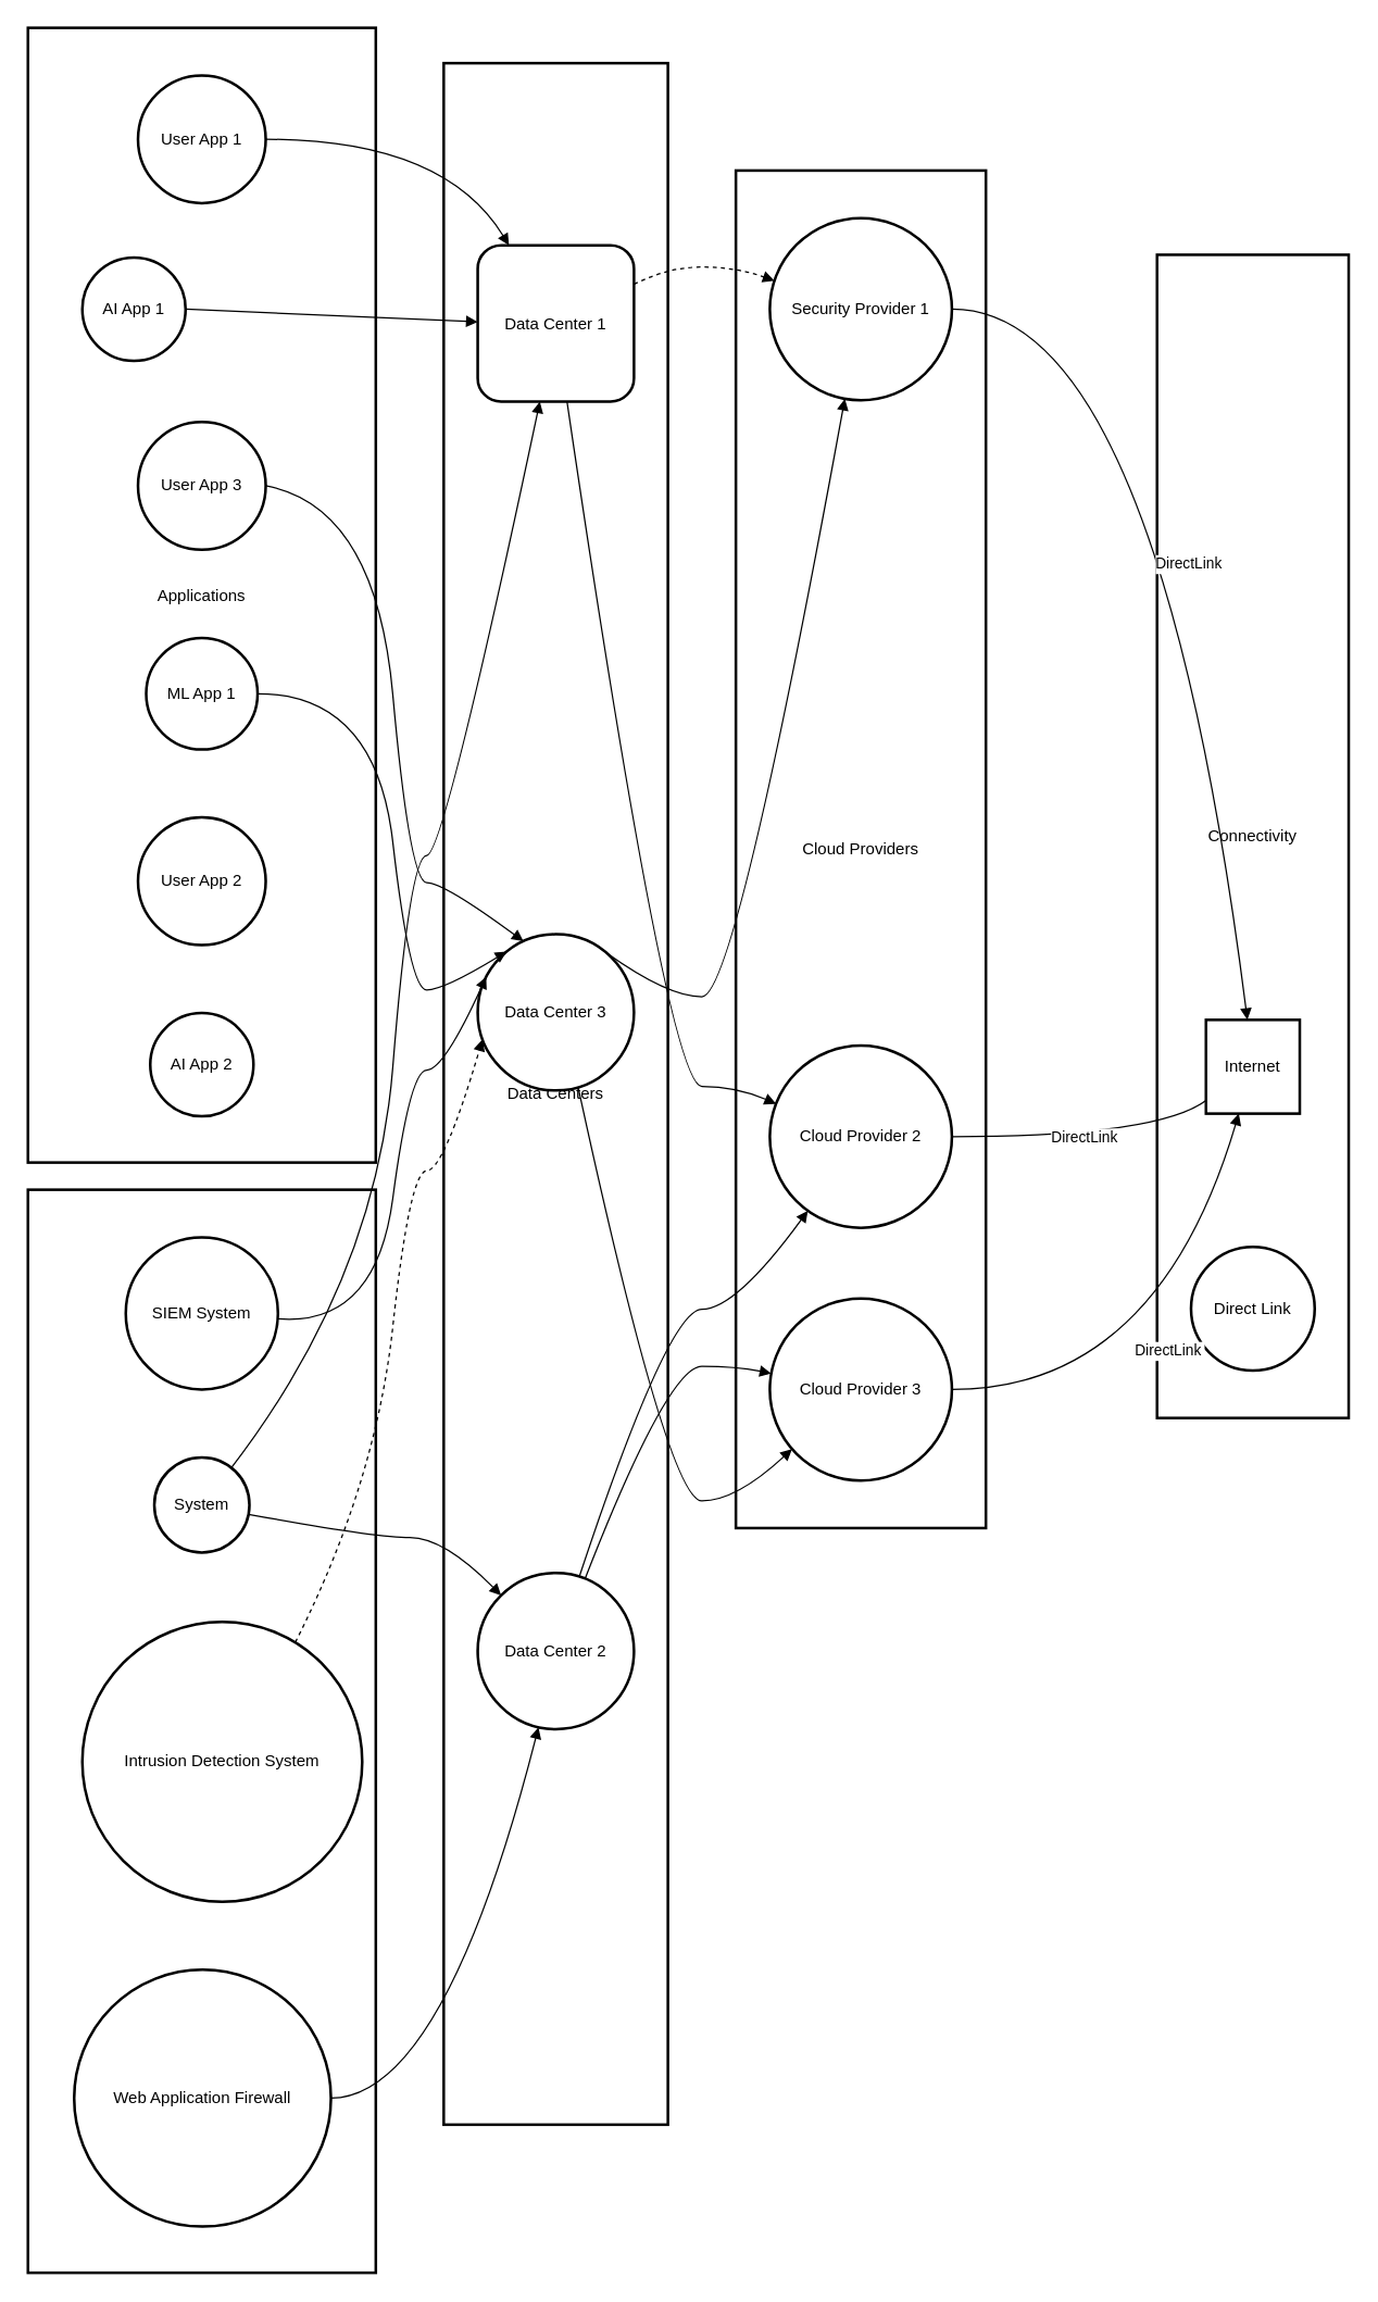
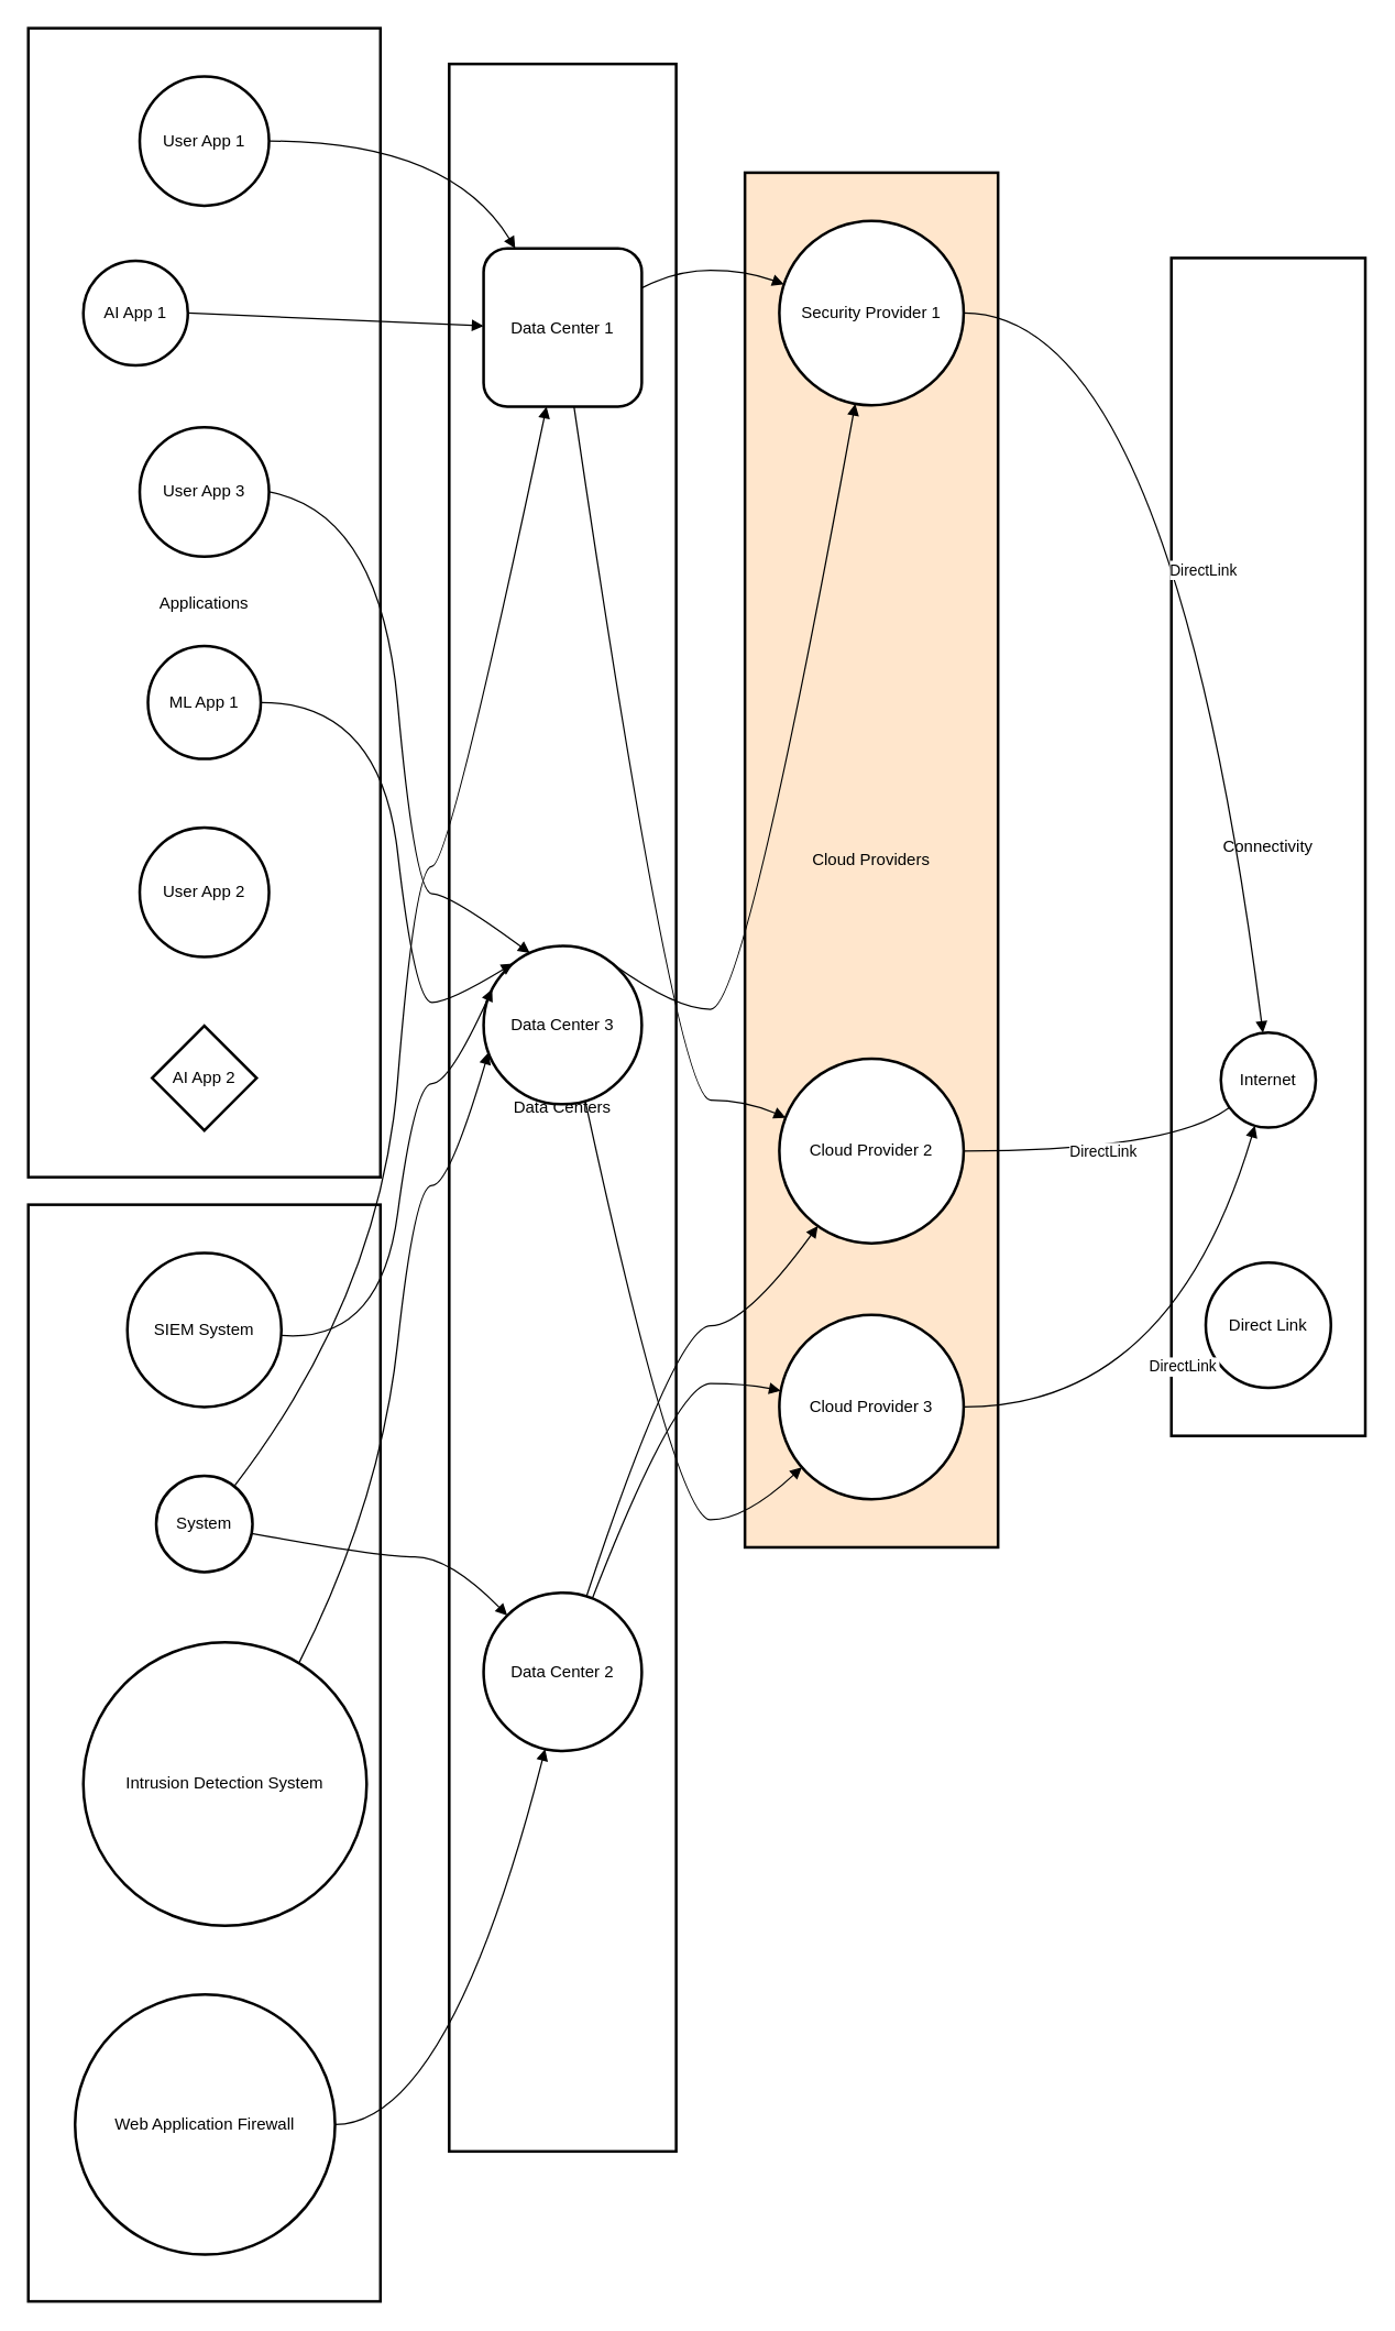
  <mxCell id="0" />
  <mxCell id="1" parent="0" />
  <mxCell id="2" value="Security" style="whiteSpace=wrap;strokeWidth=2;" vertex="1" parent="1"><mxGeometry x="20" y="875" width="256" height="797" as="geometry" /></mxCell>
  <mxCell id="3" value="Applications" style="whiteSpace=wrap;strokeWidth=2;" vertex="1" parent="1"><mxGeometry x="20" y="20" width="256" height="835" as="geometry" /></mxCell>
  <mxCell id="4" value="Connectivity" style="whiteSpace=wrap;strokeWidth=2;" vertex="1" parent="1"><mxGeometry x="851" y="187" width="141" height="856" as="geometry" /></mxCell>
- <mxCell id="5" value="Cloud Providers" style="whiteSpace=wrap;strokeWidth=2;" vertex="1" parent="1"><mxGeometry x="541" y="125" width="184" height="999" as="geometry" /></mxCell>
+ <mxCell id="5" value="Cloud Providers" style="whiteSpace=wrap;strokeWidth=2;fillColor=#ffe6cc;" vertex="1" parent="1"><mxGeometry x="541" y="125" width="184" height="999" as="geometry" /></mxCell>
  <mxCell id="6" value="Data Centers" style="whiteSpace=wrap;strokeWidth=2;" vertex="1" parent="1"><mxGeometry x="326" y="46" width="165" height="1517" as="geometry" /></mxCell>
  <mxCell id="7" value="Data Center 1" style="aspect=fixed;strokeWidth=2;whiteSpace=wrap;rounded=1;" vertex="1" parent="1"><mxGeometry x="351" y="180" width="115" height="115" as="geometry" /></mxCell>
  <mxCell id="8" value="Data Center 2" style="ellipse;aspect=fixed;strokeWidth=2;whiteSpace=wrap;" vertex="1" parent="1"><mxGeometry x="351" y="1157" width="115" height="115" as="geometry" /></mxCell>
  <mxCell id="9" value="Data Center 3" style="ellipse;aspect=fixed;strokeWidth=2;whiteSpace=wrap;" vertex="1" parent="1"><mxGeometry x="351" y="687" width="115" height="115" as="geometry" /></mxCell>
  <mxCell id="10" value="Security Provider 1" style="ellipse;aspect=fixed;strokeWidth=2;whiteSpace=wrap;" vertex="1" parent="1"><mxGeometry x="566" y="160" width="134" height="134" as="geometry" /></mxCell>
  <mxCell id="11" value="Cloud Provider 2" style="ellipse;aspect=fixed;strokeWidth=2;whiteSpace=wrap;" vertex="1" parent="1"><mxGeometry x="566" y="769" width="134" height="134" as="geometry" /></mxCell>
  <mxCell id="12" value="Cloud Provider 3" style="ellipse;aspect=fixed;strokeWidth=2;whiteSpace=wrap;" vertex="1" parent="1"><mxGeometry x="566" y="955" width="134" height="134" as="geometry" /></mxCell>
- <mxCell id="13" value="Internet" style="aspect=fixed;strokeWidth=2;whiteSpace=wrap;rounded=0;" vertex="1" parent="1"><mxGeometry x="887" y="750" width="69" height="69" as="geometry" /></mxCell>
+ <mxCell id="13" value="Internet" style="ellipse;aspect=fixed;strokeWidth=2;whiteSpace=wrap;" vertex="1" parent="1"><mxGeometry x="887" y="750" width="69" height="69" as="geometry" /></mxCell>
  <mxCell id="14" value="Direct Link" style="ellipse;aspect=fixed;strokeWidth=2;whiteSpace=wrap;" vertex="1" parent="1"><mxGeometry x="876" y="917" width="91" height="91" as="geometry" /></mxCell>
  <mxCell id="15" value="User App 1" style="ellipse;aspect=fixed;strokeWidth=2;whiteSpace=wrap;" vertex="1" parent="1"><mxGeometry x="101" y="55" width="94" height="94" as="geometry" /></mxCell>
  <mxCell id="16" value="User App 2" style="ellipse;aspect=fixed;strokeWidth=2;whiteSpace=wrap;" vertex="1" parent="1"><mxGeometry x="101" y="601" width="94" height="94" as="geometry" /></mxCell>
  <mxCell id="17" value="User App 3" style="ellipse;aspect=fixed;strokeWidth=2;whiteSpace=wrap;" vertex="1" parent="1"><mxGeometry x="101" y="310" width="94" height="94" as="geometry" /></mxCell>
  <mxCell id="18" value="AI App 1" style="ellipse;aspect=fixed;strokeWidth=2;whiteSpace=wrap;" vertex="1" parent="1"><mxGeometry x="60" y="189" width="76" height="76" as="geometry" /></mxCell>
- <mxCell id="19" value="AI App 2" style="ellipse;aspect=fixed;strokeWidth=2;whiteSpace=wrap;" vertex="1" parent="1"><mxGeometry x="110" y="745" width="76" height="76" as="geometry" /></mxCell>
+ <mxCell id="19" value="AI App 2" style="rhombus;aspect=fixed;strokeWidth=2;whiteSpace=wrap;" vertex="1" parent="1"><mxGeometry x="110" y="745" width="76" height="76" as="geometry" /></mxCell>
  <mxCell id="20" value="ML App 1" style="ellipse;aspect=fixed;strokeWidth=2;whiteSpace=wrap;" vertex="1" parent="1"><mxGeometry x="107" y="469" width="82" height="82" as="geometry" /></mxCell>
  <mxCell id="21" value="System" style="ellipse;aspect=fixed;strokeWidth=2;whiteSpace=wrap;" vertex="1" parent="1"><mxGeometry x="113" y="1072" width="70" height="70" as="geometry" /></mxCell>
  <mxCell id="22" value="Web Application Firewall" style="ellipse;aspect=fixed;strokeWidth=2;whiteSpace=wrap;" vertex="1" parent="1"><mxGeometry x="54" y="1449" width="189" height="189" as="geometry" /></mxCell>
  <mxCell id="23" value="SIEM System" style="ellipse;aspect=fixed;strokeWidth=2;whiteSpace=wrap;" vertex="1" parent="1"><mxGeometry x="92" y="910" width="112" height="112" as="geometry" /></mxCell>
  <mxCell id="24" value="Intrusion Detection System" style="ellipse;aspect=fixed;strokeWidth=2;whiteSpace=wrap;" vertex="1" parent="1"><mxGeometry x="60" y="1193" width="206" height="206" as="geometry" /></mxCell>
- <mxCell id="25" value="" style="curved=1;startArrow=none;endArrow=block;exitX=1;exitY=0.25;entryX=0;entryY=0.33;dashed=1;" edge="1" parent="1" source="7" target="10"><mxGeometry relative="1" as="geometry"><Array as="points"><mxPoint x="491" y="196" /><mxPoint x="541" y="196" /></Array></mxGeometry></mxCell>
+ <mxCell id="25" value="" style="curved=1;startArrow=none;endArrow=block;exitX=1;exitY=0.25;entryX=0;entryY=0.33;" edge="1" parent="1" source="7" target="10"><mxGeometry relative="1" as="geometry"><Array as="points"><mxPoint x="491" y="196" /><mxPoint x="541" y="196" /></Array></mxGeometry></mxCell>
  <mxCell id="26" value="" style="curved=1;startArrow=none;endArrow=block;exitX=0.57;exitY=0.99;entryX=0;entryY=0.3;" edge="1" parent="1" source="7" target="11"><mxGeometry relative="1" as="geometry"><Array as="points"><mxPoint x="491" y="799" /><mxPoint x="541" y="799" /></Array></mxGeometry></mxCell>
  <mxCell id="27" value="" style="curved=1;startArrow=none;endArrow=block;exitX=0.66;exitY=0;entryX=0.14;entryY=1;" edge="1" parent="1" source="8" target="11"><mxGeometry relative="1" as="geometry"><Array as="points"><mxPoint x="491" y="963" /><mxPoint x="541" y="963" /></Array></mxGeometry></mxCell>
  <mxCell id="28" value="" style="curved=1;startArrow=none;endArrow=block;exitX=0.7;exitY=0;entryX=0;entryY=0.41;" edge="1" parent="1" source="8" target="12"><mxGeometry relative="1" as="geometry"><Array as="points"><mxPoint x="491" y="1005" /><mxPoint x="541" y="1005" /></Array></mxGeometry></mxCell>
  <mxCell id="29" value="" style="curved=1;startArrow=none;endArrow=block;exitX=0.92;exitY=0;entryX=0.41;entryY=1;" edge="1" parent="1" source="9" target="10"><mxGeometry relative="1" as="geometry"><Array as="points"><mxPoint x="491" y="733" /><mxPoint x="541" y="733" /></Array></mxGeometry></mxCell>
  <mxCell id="30" value="" style="curved=1;startArrow=none;endArrow=block;exitX=0.65;exitY=1;entryX=0;entryY=0.94;" edge="1" parent="1" source="9" target="12"><mxGeometry relative="1" as="geometry"><Array as="points"><mxPoint x="491" y="1104" /><mxPoint x="541" y="1104" /></Array></mxGeometry></mxCell>
  <mxCell id="31" value="DirectLink" style="curved=1;startArrow=none;endArrow=block;exitX=1;exitY=0.5;entryX=0.44;entryY=-0.01;" edge="1" parent="1" source="10" target="13"><mxGeometry relative="1" as="geometry"><Array as="points"><mxPoint x="851" y="227" /></Array></mxGeometry></mxCell>
  <mxCell id="32" value="DirectLink" style="curved=1;startArrow=none;endArrow=none;exitX=1;exitY=0.5;entryX=0;entryY=0.86;" edge="1" parent="1" source="11" target="13"><mxGeometry relative="1" as="geometry"><Array as="points"><mxPoint x="851" y="836" /></Array></mxGeometry></mxCell>
  <mxCell id="33" value="DirectLink" style="curved=1;startArrow=none;endArrow=block;exitX=1;exitY=0.5;entryX=0.35;entryY=1;" edge="1" parent="1" source="12" target="13"><mxGeometry relative="1" as="geometry"><Array as="points"><mxPoint x="851" y="1022" /></Array></mxGeometry></mxCell>
  <mxCell id="34" value="" style="curved=1;startArrow=none;endArrow=block;exitX=1;exitY=0.5;entryX=0.2;entryY=0;" edge="1" parent="1" source="15" target="7"><mxGeometry relative="1" as="geometry"><Array as="points"><mxPoint x="326" y="102" /></Array></mxGeometry></mxCell>
  <mxCell id="35" value="" style="curved=1;startArrow=none;endArrow=block;exitX=1;exitY=0.5;entryX=0.27;entryY=0;" edge="1" parent="1" source="17" target="9"><mxGeometry relative="1" as="geometry"><Array as="points"><mxPoint x="276" y="372" /><mxPoint x="301" y="649" /><mxPoint x="326" y="649" /></Array></mxGeometry></mxCell>
  <mxCell id="36" value="" style="curved=1;startArrow=none;endArrow=block;exitX=1;exitY=0.5;entryX=0;entryY=0.49;" edge="1" parent="1" source="18" target="7"><mxGeometry relative="1" as="geometry"><Array as="points" /></mxGeometry></mxCell>
  <mxCell id="37" value="" style="curved=1;startArrow=none;endArrow=block;exitX=1;exitY=0.5;entryX=0.1;entryY=0;" edge="1" parent="1" source="20" target="9"><mxGeometry relative="1" as="geometry"><Array as="points"><mxPoint x="276" y="510" /><mxPoint x="301" y="728" /><mxPoint x="326" y="728" /></Array></mxGeometry></mxCell>
  <mxCell id="38" value="" style="curved=1;startArrow=none;endArrow=block;exitX=0.89;exitY=0.01;entryX=0.4;entryY=0.99;" edge="1" parent="1" source="21" target="7"><mxGeometry relative="1" as="geometry"><Array as="points"><mxPoint x="276" y="941" /><mxPoint x="301" y="629" /><mxPoint x="326" y="629" /></Array></mxGeometry></mxCell>
  <mxCell id="39" value="" style="curved=1;startArrow=none;endArrow=block;exitX=1;exitY=0.6;entryX=0.01;entryY=0;" edge="1" parent="1" source="21" target="8"><mxGeometry relative="1" as="geometry"><Array as="points"><mxPoint x="276" y="1131" /><mxPoint x="326" y="1131" /></Array></mxGeometry></mxCell>
  <mxCell id="40" value="" style="curved=1;startArrow=none;endArrow=block;exitX=1;exitY=0.5;entryX=0.38;entryY=1;" edge="1" parent="1" source="22" target="8"><mxGeometry relative="1" as="geometry"><Array as="points"><mxPoint x="326" y="1543" /></Array></mxGeometry></mxCell>
  <mxCell id="41" value="" style="curved=1;startArrow=none;endArrow=block;exitX=1;exitY=0.54;entryX=0;entryY=0.24;" edge="1" parent="1" source="23" target="9"><mxGeometry relative="1" as="geometry"><Array as="points"><mxPoint x="276" y="976" /><mxPoint x="301" y="787" /><mxPoint x="326" y="787" /></Array></mxGeometry></mxCell>
- <mxCell id="42" value="" style="curved=1;startArrow=none;endArrow=block;exitX=0.81;exitY=0;entryX=0;entryY=0.69;dashed=1;" edge="1" parent="1" source="24" target="9"><mxGeometry relative="1" as="geometry"><Array as="points"><mxPoint x="276" y="1091" /><mxPoint x="301" y="861" /><mxPoint x="326" y="861" /></Array></mxGeometry></mxCell>
+ <mxCell id="42" value="" style="curved=1;startArrow=none;endArrow=block;exitX=0.81;exitY=0;entryX=0;entryY=0.69;" edge="1" parent="1" source="24" target="9"><mxGeometry relative="1" as="geometry"><Array as="points"><mxPoint x="276" y="1091" /><mxPoint x="301" y="861" /><mxPoint x="326" y="861" /></Array></mxGeometry></mxCell>
